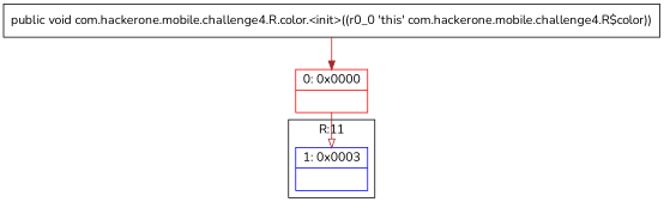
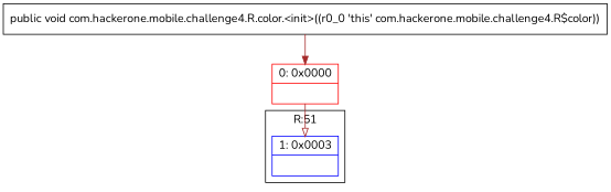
  digraph {
    fontname=Nunito
    node [shape=record fontname=Nunito]
    edge [color=brown fontname=Nunito]
    n1 [color=blue label="{1\:\ 0x0003|\l}"]
    n2 [color=red label="{0\:\ 0x0000|\l}"]
    n3 [label="{public void com.hackerone.mobile.challenge4.R.color.\<init\>((r0_0 'this' com.hackerone.mobile.challenge4.R$color)) }"]
    subgraph cluster_1 {
-     label="R:11"
+     label="R:51"
      n1
    }
    n2 -> n1 [arrowhead=onormal]
    n3 -> n2 [arrowhead=normal]
  }
